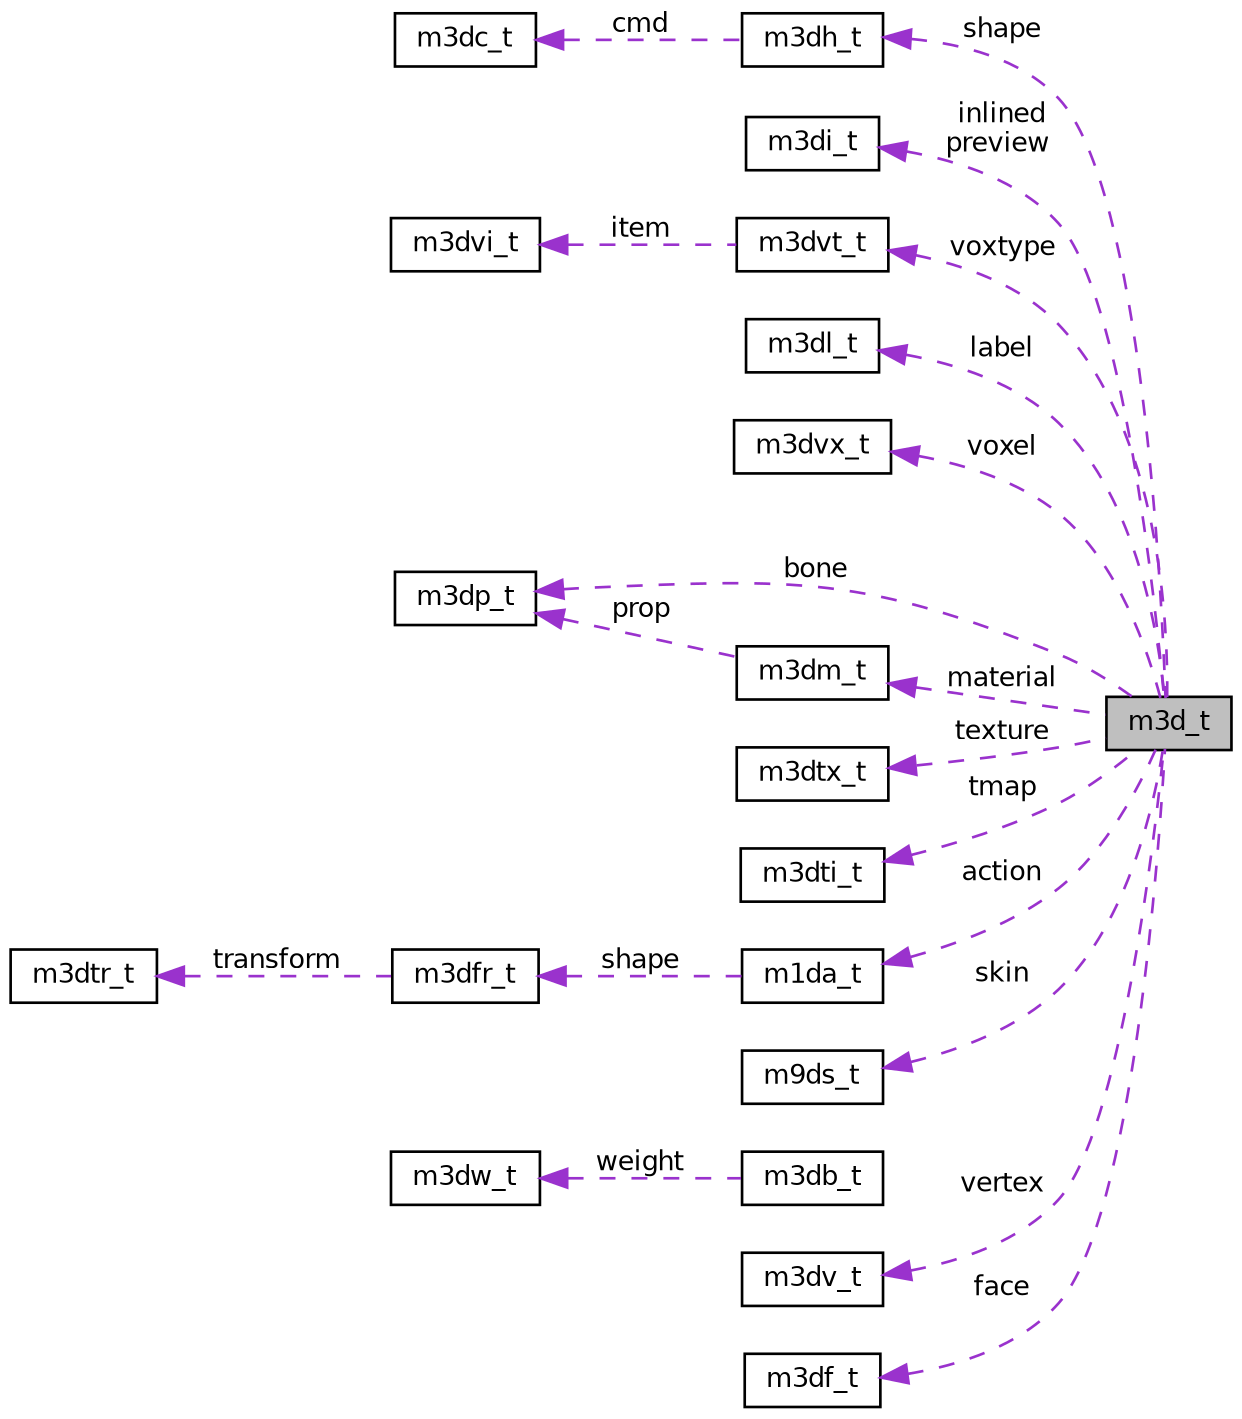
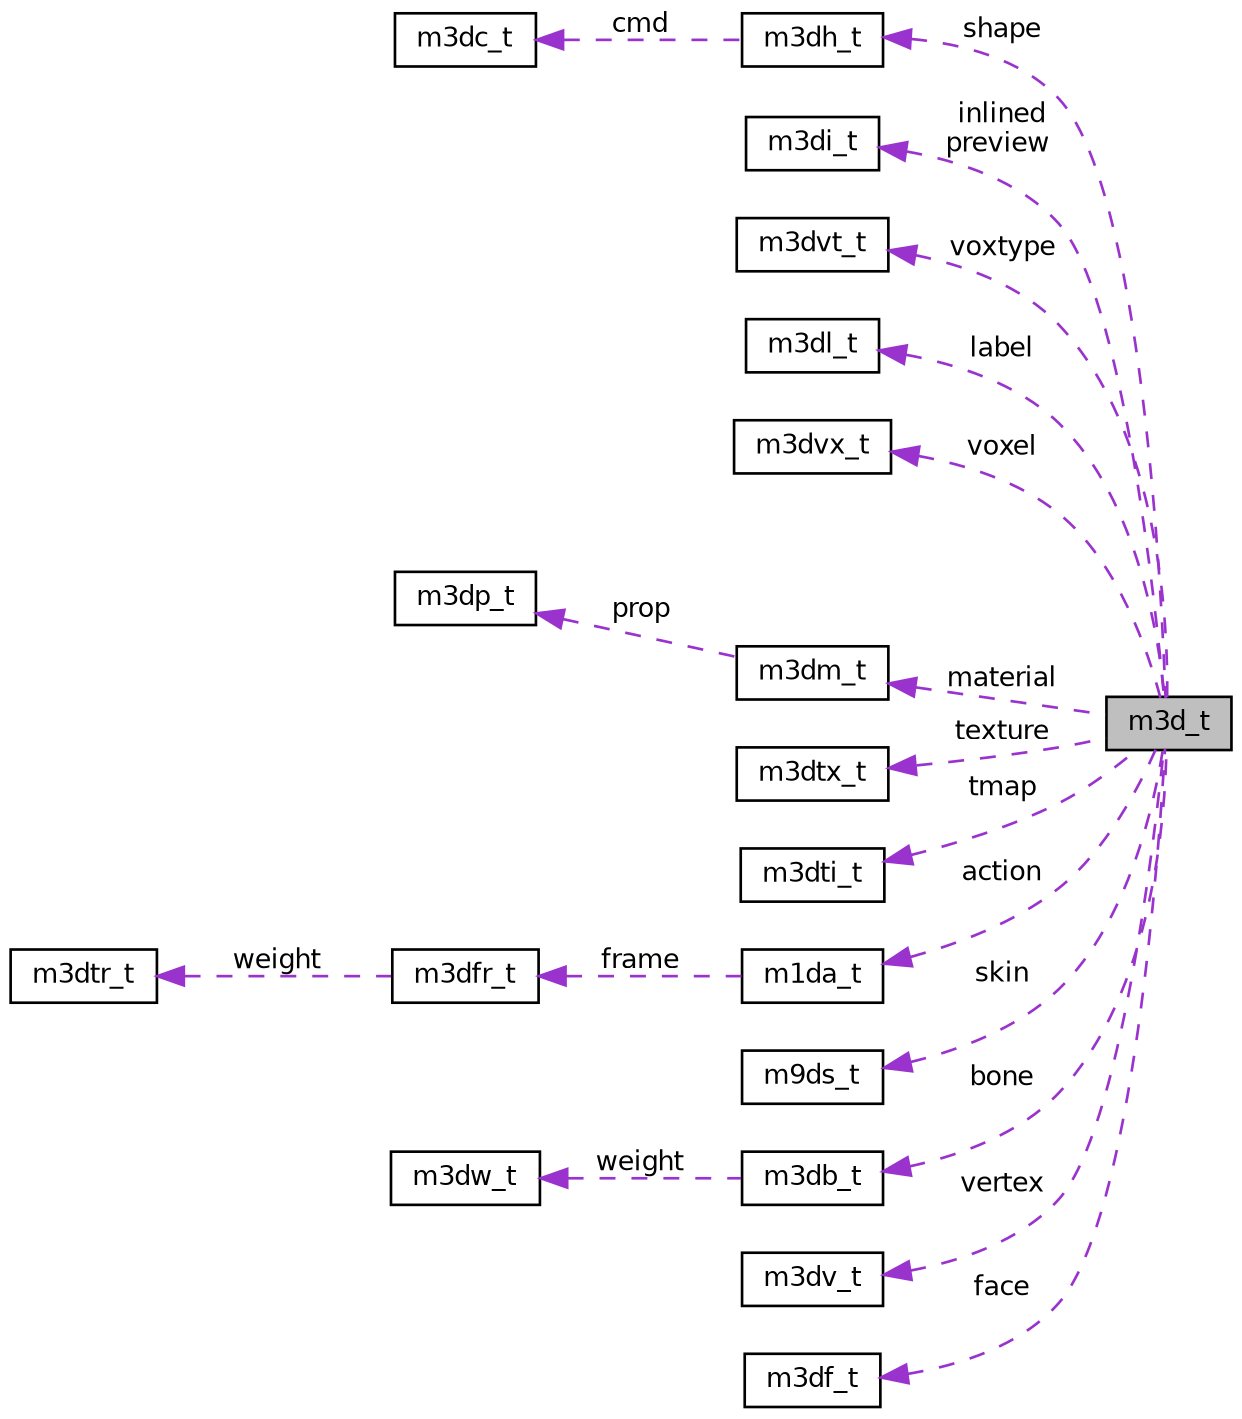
  digraph {
    rankdir=LR
    node [color=black fillcolor=white fontname=Helvetica fontsize=10 shape=record style=filled]
    edge [color=darkorchid3 dir=back fontname=Helvetica fontsize=10 labelfontname=Helvetica labelfontsize=10 style=dashed]
    n1 [fillcolor=grey75 fontcolor=black height=0.2 label=m3d_t width=0.4]
    n2 [height=0.2 label=m3dh_t width=0.4]
    n3 [height=0.2 label=m3dc_t width=0.4]
    n4 [height=0.2 label=m3di_t width=0.4]
    n5 [height=0.2 label=m3dvt_t width=0.4]
-   n6 [height=0.2 label=m3dvi_t width=0.4]
    n7 [height=0.2 label=m3dl_t width=0.4]
    n8 [height=0.2 label=m3dvx_t width=0.4]
    n9 [height=0.2 label=m3dm_t width=0.4]
    n10 [height=0.2 label=m3dp_t width=0.4]
    n11 [height=0.2 label=m3dtx_t width=0.4]
    n12 [height=0.2 label=m3dti_t width=0.4]
    n13 [height=0.2 label=m1da_t width=0.4]
    n14 [height=0.2 label=m3dfr_t width=0.4]
    n15 [height=0.2 label=m3dtr_t width=0.4]
    n16 [height=0.2 label=m9ds_t width=0.4]
    n17 [height=0.2 label=m3db_t width=0.4]
    n18 [height=0.2 label=m3dw_t width=0.4]
    n19 [height=0.2 label=m3dv_t width=0.4]
    n20 [height=0.2 label=m3df_t width=0.4]
    n2 -> n1 [label=" shape"]
    n3 -> n2 [label=" cmd"]
    n4 -> n1 [label=" inlined\npreview"]
    n5 -> n1 [label=" voxtype"]
-   n6 -> n5 [label=" item"]
    n7 -> n1 [label=" label"]
    n8 -> n1 [label=" voxel"]
    n9 -> n1 [label=" material"]
    n10 -> n9 [label=" prop"]
    n11 -> n1 [label=" texture"]
    n12 -> n1 [label=" tmap"]
    n13 -> n1 [label=" action"]
-   n14 -> n13 [label=" shape"]
-   n15 -> n14 [label=" transform"]
+   n14 -> n13 [label=" frame"]
+   n15 -> n14 [label=" weight"]
    n16 -> n1 [label=" skin"]
-   n10 -> n1 [label=" bone"]
+   n17 -> n1 [label=" bone"]
    n18 -> n17 [label=" weight"]
    n19 -> n1 [label=" vertex"]
    n20 -> n1 [label=" face"]
  }
